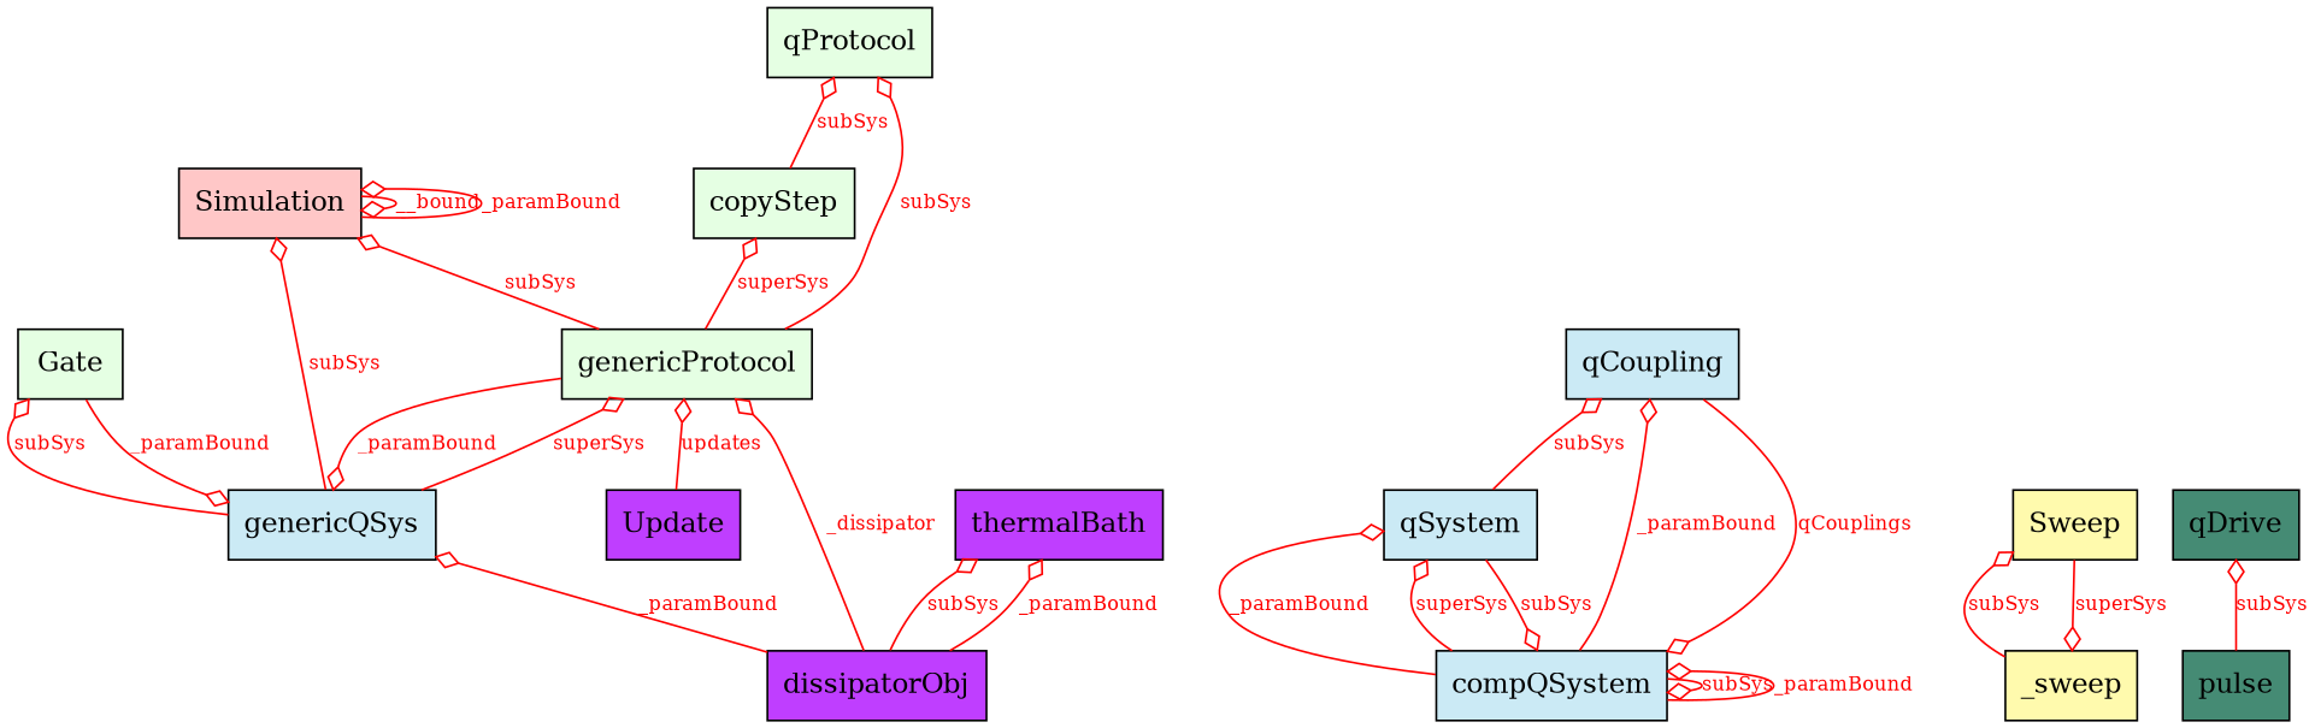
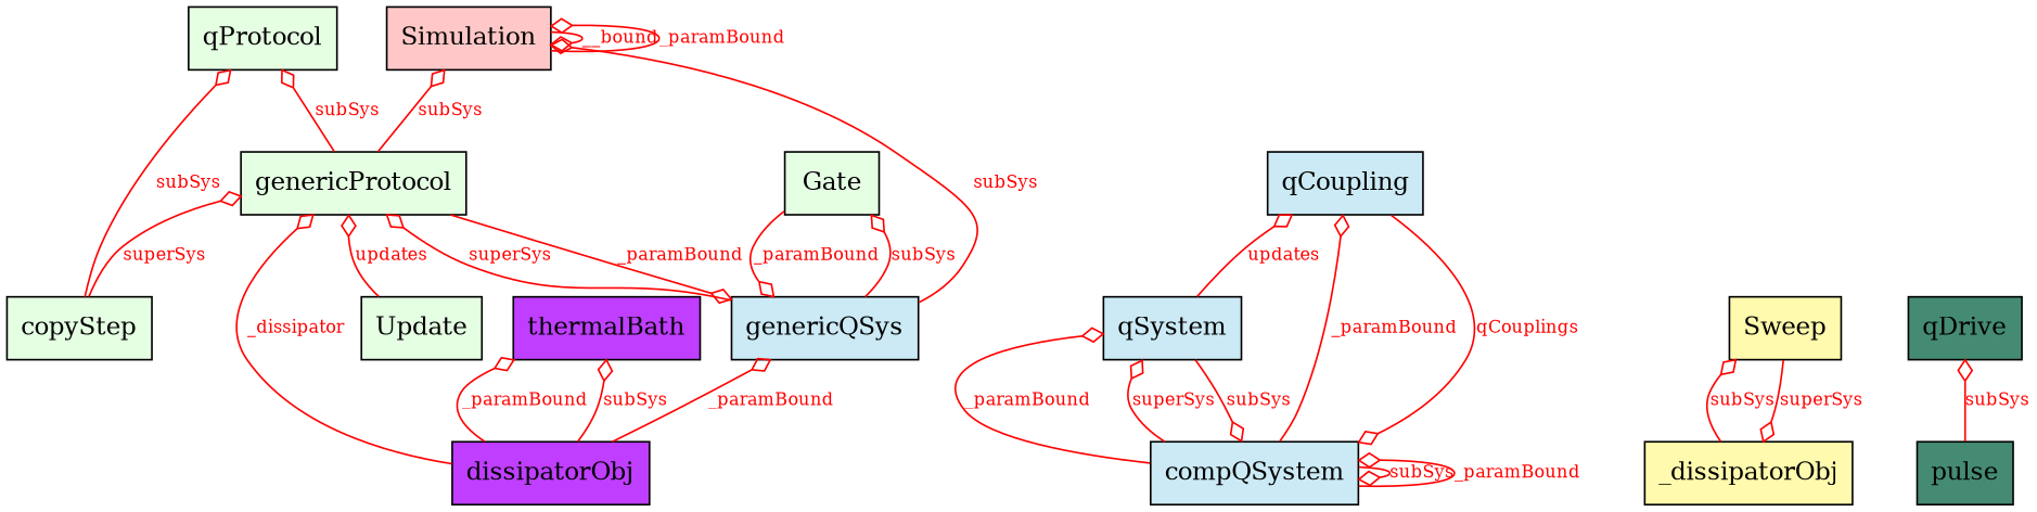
  digraph {
    rankdir=BT
    node [color=black fillcolor="#e5ffe3" fontcolor=black shape=box style=filled]
    edge [arrowhead=odiamond arrowtail=none color=red fontcolor=red fontsize=10]
    n1 [fillcolor="#cbeaf5" label=genericQSys]
    n2 [fillcolor="#ffc7c7" label=Simulation]
    n3 [label=genericProtocol]
    n4 [label=Gate]
    n5 [label=qProtocol]
    n6 [label=copyStep]
    n7 [fillcolor=darkorchid1 label=dissipatorObj]
    n8 [fillcolor=darkorchid1 label=thermalBath]
    n9 [fillcolor="#cbeaf5" label=compQSystem]
    n10 [fillcolor="#cbeaf5" label=qSystem]
    n11 [fillcolor="#cbeaf5" label=qCoupling]
-   n12 [fillcolor=darkorchid1 label=Update]
-   n13 [fillcolor="#fffaad" label=_sweep]
+   n12 [label=Update]
+   n13 [fillcolor="#fffaad" label=_dissipatorObj]
    n14 [fillcolor="#fffaad" label=Sweep]
    n15 [fillcolor=aquamarine4 label=qDrive]
    n16 [fillcolor=aquamarine4 label=pulse]
    n1 -> n2 [label=subSys]
    n1 -> n3 [label=superSys]
    n1 -> n4 [label=subSys]
    n2 -> n2 [arrowhead=none arrowtail=odiamond dir=both label=__bound]
    n2 -> n2 [label=_paramBound]
    n3 -> n1 [label=_paramBound]
    n3 -> n2 [label=subSys]
    n3 -> n5 [label=subSys]
-   n3 -> n6 [label=superSys]
+   n6 -> n3 [label=superSys]
    n4 -> n1 [label=_paramBound]
    n6 -> n5 [label=subSys]
    n7 -> n1 [label=_paramBound]
    n7 -> n3 [label=_dissipator]
    n7 -> n8 [label=subSys]
    n7 -> n8 [label=_paramBound]
    n9 -> n9 [arrowhead=none arrowtail=odiamond dir=both label=subSys]
    n9 -> n9 [label=_paramBound]
    n9 -> n10 [label=_paramBound]
    n9 -> n10 [label=superSys]
    n9 -> n11 [label=_paramBound]
    n10 -> n9 [label=subSys]
-   n10 -> n11 [label=subSys]
+   n10 -> n11 [label=updates]
    n11 -> n9 [label=qCouplings]
    n12 -> n3 [label=updates]
    n13 -> n14 [label=subSys]
    n14 -> n13 [label=superSys]
    n16 -> n15 [label=subSys]
  }
